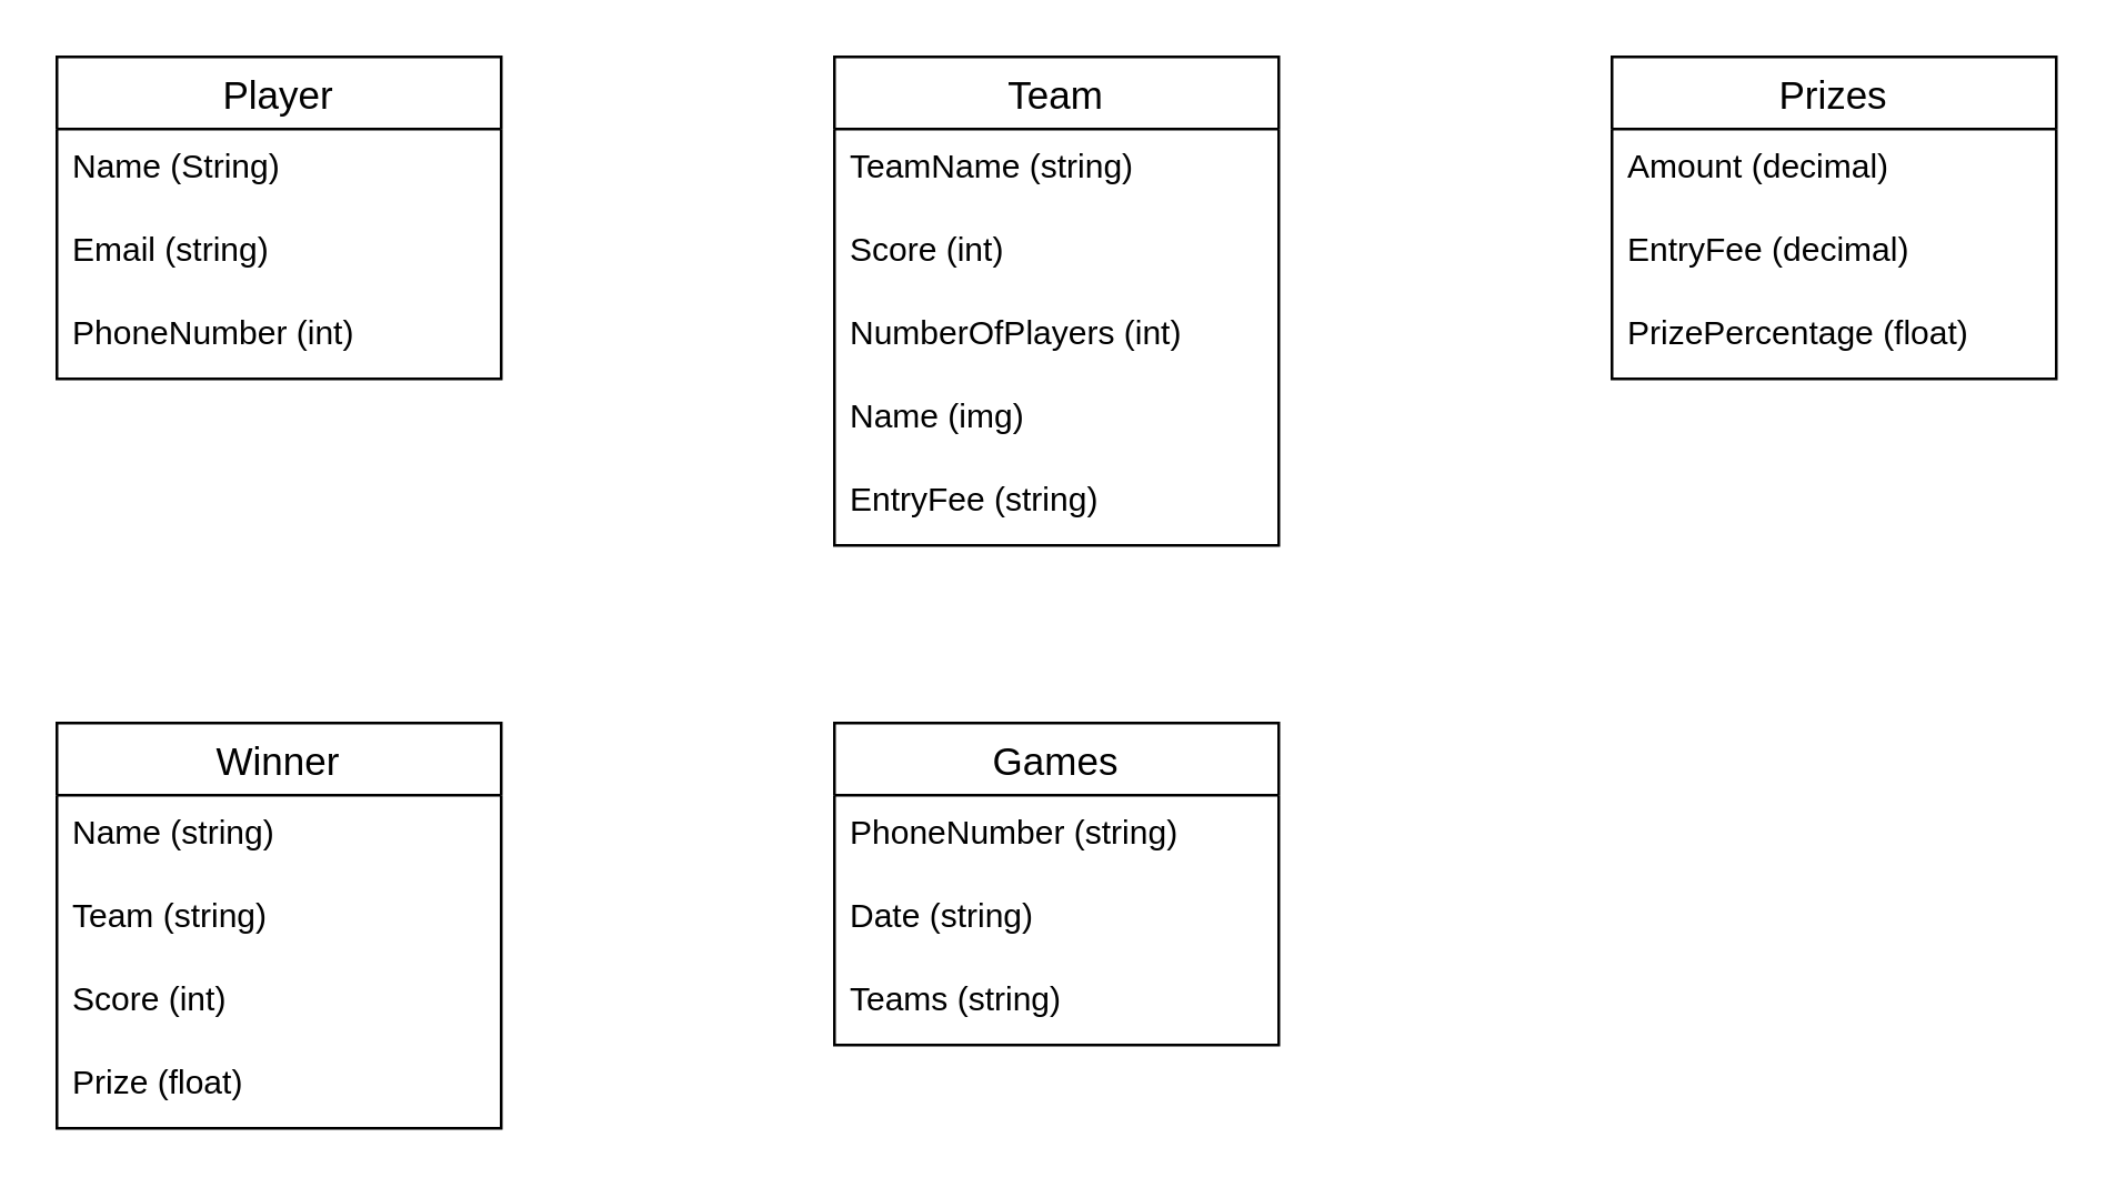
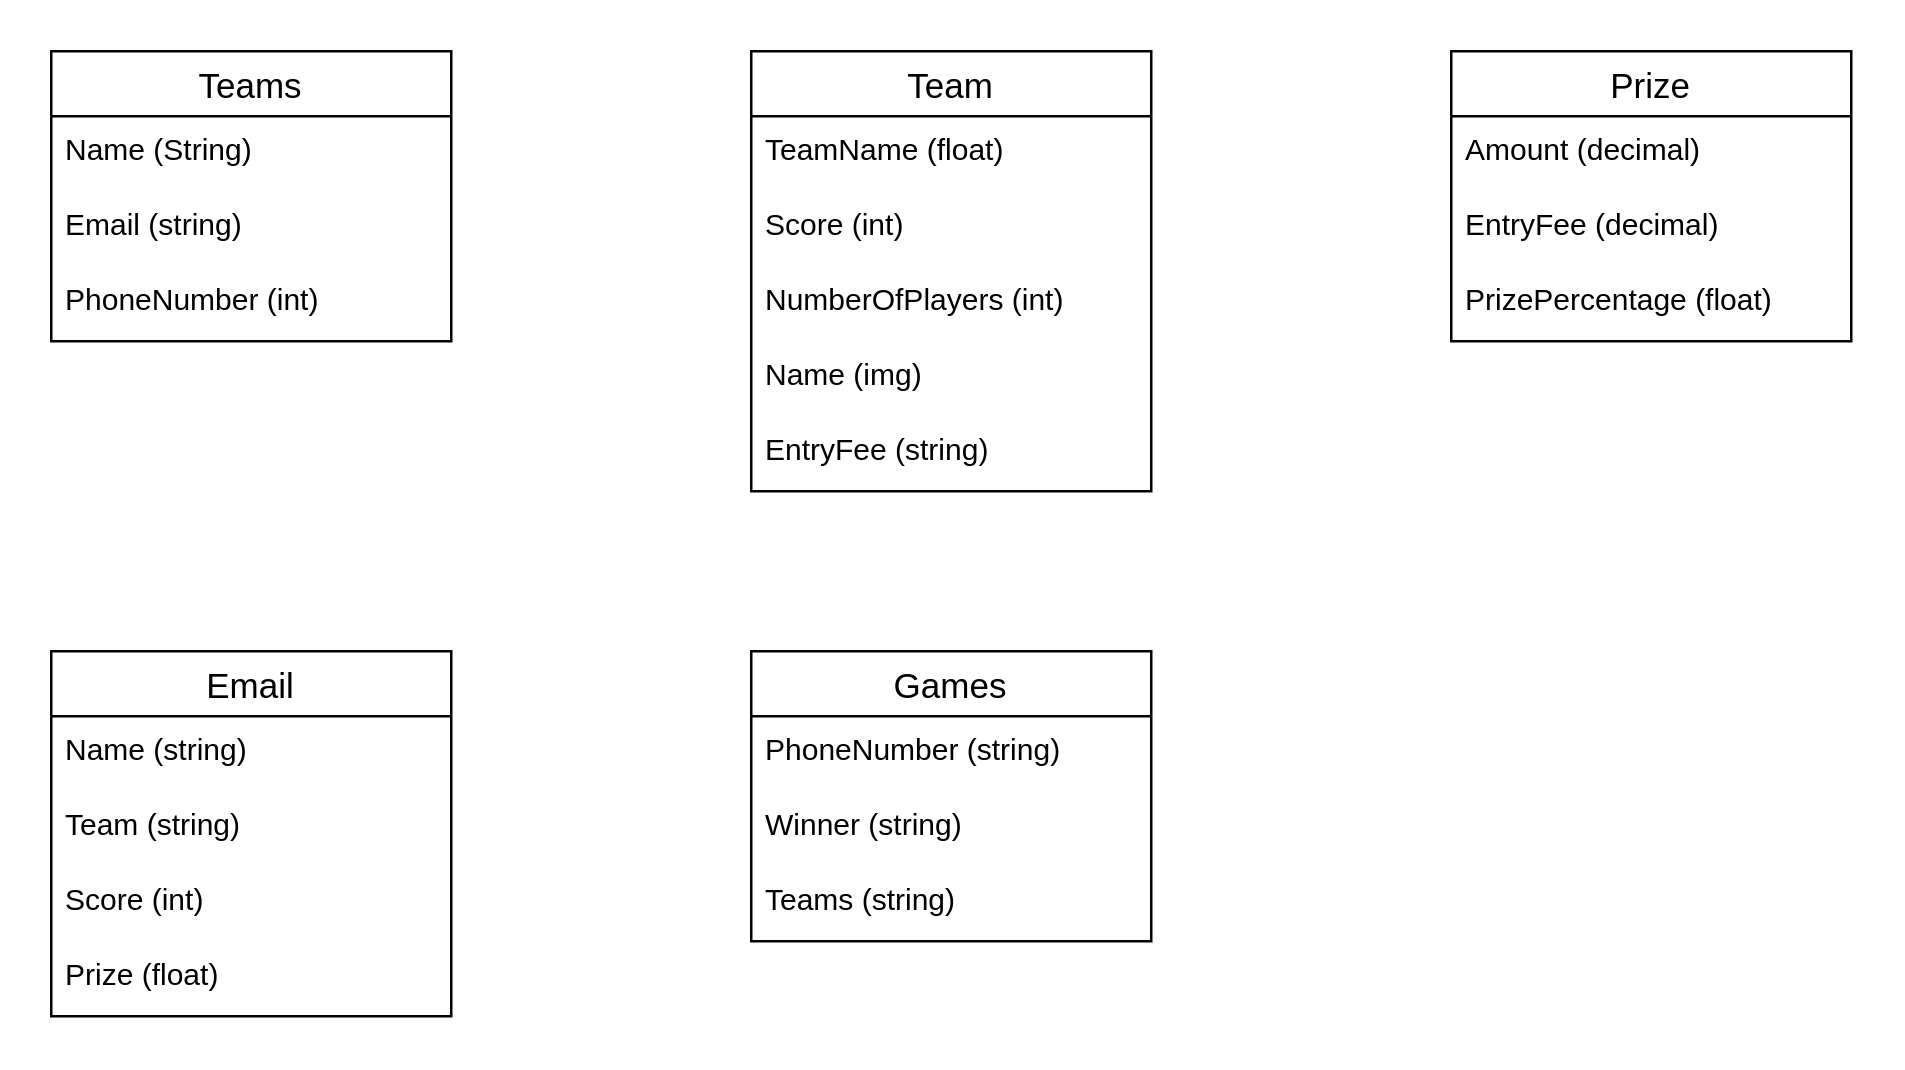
  <mxCell id="0" />
  <mxCell id="1" parent="0" />
- <mxCell id="2" value="Player" style="swimlane;fontStyle=0;childLayout=stackLayout;horizontal=1;startSize=26;horizontalStack=0;resizeParent=1;resizeParentMax=0;resizeLast=0;collapsible=1;marginBottom=0;align=center;fontSize=14;" vertex="1" parent="1"><mxGeometry x="20" y="20" width="160" height="116" as="geometry" /></mxCell>
+ <mxCell id="2" value="Teams" style="swimlane;fontStyle=0;childLayout=stackLayout;horizontal=1;startSize=26;horizontalStack=0;resizeParent=1;resizeParentMax=0;resizeLast=0;collapsible=1;marginBottom=0;align=center;fontSize=14;" vertex="1" parent="1"><mxGeometry x="20" y="20" width="160" height="116" as="geometry" /></mxCell>
  <mxCell id="3" value="Name (String)" style="text;strokeColor=none;fillColor=none;spacingLeft=4;spacingRight=4;overflow=hidden;rotatable=0;points=[[0,0.5],[1,0.5]];portConstraint=eastwest;fontSize=12;" vertex="1" parent="2"><mxGeometry y="26" width="160" height="30" as="geometry" /></mxCell>
  <mxCell id="4" value="Email (string)" style="text;strokeColor=none;fillColor=none;spacingLeft=4;spacingRight=4;overflow=hidden;rotatable=0;points=[[0,0.5],[1,0.5]];portConstraint=eastwest;fontSize=12;" vertex="1" parent="2"><mxGeometry y="56" width="160" height="30" as="geometry" /></mxCell>
  <mxCell id="5" value="PhoneNumber (int)" style="text;strokeColor=none;fillColor=none;spacingLeft=4;spacingRight=4;overflow=hidden;rotatable=0;points=[[0,0.5],[1,0.5]];portConstraint=eastwest;fontSize=12;" vertex="1" parent="2"><mxGeometry y="86" width="160" height="30" as="geometry" /></mxCell>
  <mxCell id="6" value="Team" style="swimlane;fontStyle=0;childLayout=stackLayout;horizontal=1;startSize=26;horizontalStack=0;resizeParent=1;resizeParentMax=0;resizeLast=0;collapsible=1;marginBottom=0;align=center;fontSize=14;" vertex="1" parent="1"><mxGeometry x="300" y="20" width="160" height="176" as="geometry" /></mxCell>
- <mxCell id="7" value="TeamName (string)" style="text;strokeColor=none;fillColor=none;spacingLeft=4;spacingRight=4;overflow=hidden;rotatable=0;points=[[0,0.5],[1,0.5]];portConstraint=eastwest;fontSize=12;" vertex="1" parent="6"><mxGeometry y="26" width="160" height="30" as="geometry" /></mxCell>
+ <mxCell id="7" value="TeamName (float)" style="text;strokeColor=none;fillColor=none;spacingLeft=4;spacingRight=4;overflow=hidden;rotatable=0;points=[[0,0.5],[1,0.5]];portConstraint=eastwest;fontSize=12;" vertex="1" parent="6"><mxGeometry y="26" width="160" height="30" as="geometry" /></mxCell>
  <mxCell id="8" value="Score (int)" style="text;strokeColor=none;fillColor=none;spacingLeft=4;spacingRight=4;overflow=hidden;rotatable=0;points=[[0,0.5],[1,0.5]];portConstraint=eastwest;fontSize=12;" vertex="1" parent="6"><mxGeometry y="56" width="160" height="30" as="geometry" /></mxCell>
  <mxCell id="9" value="NumberOfPlayers (int)" style="text;strokeColor=none;fillColor=none;spacingLeft=4;spacingRight=4;overflow=hidden;rotatable=0;points=[[0,0.5],[1,0.5]];portConstraint=eastwest;fontSize=12;" vertex="1" parent="6"><mxGeometry y="86" width="160" height="30" as="geometry" /></mxCell>
  <mxCell id="10" value="Name (img)" style="text;strokeColor=none;fillColor=none;spacingLeft=4;spacingRight=4;overflow=hidden;rotatable=0;points=[[0,0.5],[1,0.5]];portConstraint=eastwest;fontSize=12;" vertex="1" parent="6"><mxGeometry y="116" width="160" height="30" as="geometry" /></mxCell>
  <mxCell id="11" value="EntryFee (string)" style="text;strokeColor=none;fillColor=none;spacingLeft=4;spacingRight=4;overflow=hidden;rotatable=0;points=[[0,0.5],[1,0.5]];portConstraint=eastwest;fontSize=12;" vertex="1" parent="6"><mxGeometry y="146" width="160" height="30" as="geometry" /></mxCell>
- <mxCell id="12" value="Prizes" style="swimlane;fontStyle=0;childLayout=stackLayout;horizontal=1;startSize=26;horizontalStack=0;resizeParent=1;resizeParentMax=0;resizeLast=0;collapsible=1;marginBottom=0;align=center;fontSize=14;" vertex="1" parent="1"><mxGeometry x="580" y="20" width="160" height="116" as="geometry" /></mxCell>
+ <mxCell id="12" value="Prize" style="swimlane;fontStyle=0;childLayout=stackLayout;horizontal=1;startSize=26;horizontalStack=0;resizeParent=1;resizeParentMax=0;resizeLast=0;collapsible=1;marginBottom=0;align=center;fontSize=14;" vertex="1" parent="1"><mxGeometry x="580" y="20" width="160" height="116" as="geometry" /></mxCell>
  <mxCell id="13" value="Amount (decimal)" style="text;strokeColor=none;fillColor=none;spacingLeft=4;spacingRight=4;overflow=hidden;rotatable=0;points=[[0,0.5],[1,0.5]];portConstraint=eastwest;fontSize=12;" vertex="1" parent="12"><mxGeometry y="26" width="160" height="30" as="geometry" /></mxCell>
  <mxCell id="14" value="EntryFee (decimal)" style="text;strokeColor=none;fillColor=none;spacingLeft=4;spacingRight=4;overflow=hidden;rotatable=0;points=[[0,0.5],[1,0.5]];portConstraint=eastwest;fontSize=12;" vertex="1" parent="12"><mxGeometry y="56" width="160" height="30" as="geometry" /></mxCell>
  <mxCell id="15" value="PrizePercentage (float)" style="text;strokeColor=none;fillColor=none;spacingLeft=4;spacingRight=4;overflow=hidden;rotatable=0;points=[[0,0.5],[1,0.5]];portConstraint=eastwest;fontSize=12;" vertex="1" parent="12"><mxGeometry y="86" width="160" height="30" as="geometry" /></mxCell>
- <mxCell id="16" value="Winner" style="swimlane;fontStyle=0;childLayout=stackLayout;horizontal=1;startSize=26;horizontalStack=0;resizeParent=1;resizeParentMax=0;resizeLast=0;collapsible=1;marginBottom=0;align=center;fontSize=14;" vertex="1" parent="1"><mxGeometry x="20" y="260" width="160" height="146" as="geometry" /></mxCell>
+ <mxCell id="16" value="Email" style="swimlane;fontStyle=0;childLayout=stackLayout;horizontal=1;startSize=26;horizontalStack=0;resizeParent=1;resizeParentMax=0;resizeLast=0;collapsible=1;marginBottom=0;align=center;fontSize=14;" vertex="1" parent="1"><mxGeometry x="20" y="260" width="160" height="146" as="geometry" /></mxCell>
  <mxCell id="17" value="Name (string)" style="text;strokeColor=none;fillColor=none;spacingLeft=4;spacingRight=4;overflow=hidden;rotatable=0;points=[[0,0.5],[1,0.5]];portConstraint=eastwest;fontSize=12;" vertex="1" parent="16"><mxGeometry y="26" width="160" height="30" as="geometry" /></mxCell>
  <mxCell id="18" value="Team (string)" style="text;strokeColor=none;fillColor=none;spacingLeft=4;spacingRight=4;overflow=hidden;rotatable=0;points=[[0,0.5],[1,0.5]];portConstraint=eastwest;fontSize=12;" vertex="1" parent="16"><mxGeometry y="56" width="160" height="30" as="geometry" /></mxCell>
  <mxCell id="19" value="Score (int)" style="text;strokeColor=none;fillColor=none;spacingLeft=4;spacingRight=4;overflow=hidden;rotatable=0;points=[[0,0.5],[1,0.5]];portConstraint=eastwest;fontSize=12;" vertex="1" parent="16"><mxGeometry y="86" width="160" height="30" as="geometry" /></mxCell>
  <mxCell id="20" value="Prize (float)" style="text;strokeColor=none;fillColor=none;spacingLeft=4;spacingRight=4;overflow=hidden;rotatable=0;points=[[0,0.5],[1,0.5]];portConstraint=eastwest;fontSize=12;" vertex="1" parent="16"><mxGeometry y="116" width="160" height="30" as="geometry" /></mxCell>
  <mxCell id="21" value="Games" style="swimlane;fontStyle=0;childLayout=stackLayout;horizontal=1;startSize=26;horizontalStack=0;resizeParent=1;resizeParentMax=0;resizeLast=0;collapsible=1;marginBottom=0;align=center;fontSize=14;" vertex="1" parent="1"><mxGeometry x="300" y="260" width="160" height="116" as="geometry" /></mxCell>
  <mxCell id="22" value="PhoneNumber (string)" style="text;strokeColor=none;fillColor=none;spacingLeft=4;spacingRight=4;overflow=hidden;rotatable=0;points=[[0,0.5],[1,0.5]];portConstraint=eastwest;fontSize=12;" vertex="1" parent="21"><mxGeometry y="26" width="160" height="30" as="geometry" /></mxCell>
- <mxCell id="23" value="Date (string)" style="text;strokeColor=none;fillColor=none;spacingLeft=4;spacingRight=4;overflow=hidden;rotatable=0;points=[[0,0.5],[1,0.5]];portConstraint=eastwest;fontSize=12;" vertex="1" parent="21"><mxGeometry y="56" width="160" height="30" as="geometry" /></mxCell>
+ <mxCell id="23" value="Winner (string)" style="text;strokeColor=none;fillColor=none;spacingLeft=4;spacingRight=4;overflow=hidden;rotatable=0;points=[[0,0.5],[1,0.5]];portConstraint=eastwest;fontSize=12;" vertex="1" parent="21"><mxGeometry y="56" width="160" height="30" as="geometry" /></mxCell>
  <mxCell id="24" value="Teams (string)" style="text;strokeColor=none;fillColor=none;spacingLeft=4;spacingRight=4;overflow=hidden;rotatable=0;points=[[0,0.5],[1,0.5]];portConstraint=eastwest;fontSize=12;" vertex="1" parent="21"><mxGeometry y="86" width="160" height="30" as="geometry" /></mxCell>
